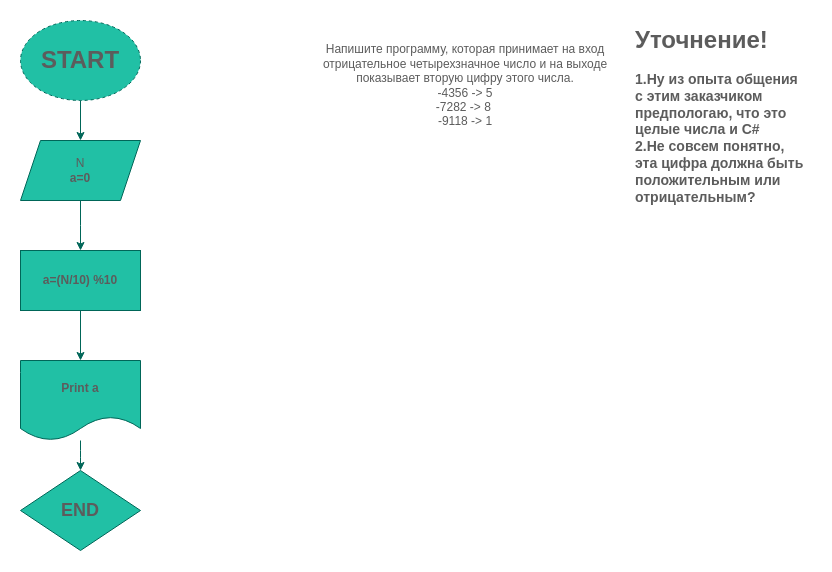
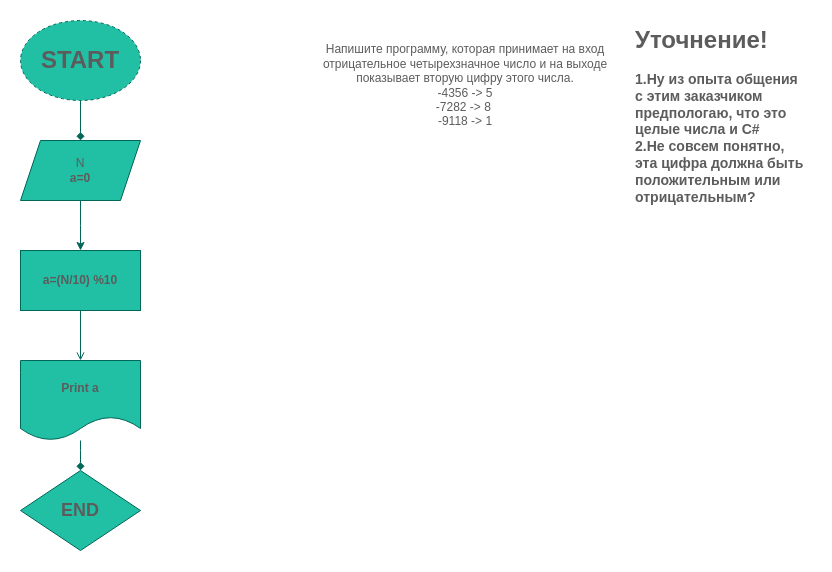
  <mxCell id="0" />
  <mxCell id="1" parent="0" />
- <mxCell id="2" value="" style="edgeStyle=orthogonalEdgeStyle;curved=0;rounded=1;sketch=0;orthogonalLoop=1;jettySize=auto;html=1;fontColor=#5C5C5C;strokeColor=#006658;fillColor=#21C0A5;" parent="1" source="3" target="7" edge="1"><mxGeometry relative="1" as="geometry" /></mxCell>
+ <mxCell id="2" value="" style="edgeStyle=orthogonalEdgeStyle;curved=0;rounded=1;sketch=0;orthogonalLoop=1;jettySize=auto;html=1;fontColor=#5C5C5C;strokeColor=#006658;fillColor=#21C0A5;endArrow=diamond;" parent="1" source="3" target="7" edge="1"><mxGeometry relative="1" as="geometry" /></mxCell>
  <mxCell id="3" value="&lt;h1&gt;START&lt;/h1&gt;" style="ellipse;whiteSpace=wrap;html=1;rounded=0;sketch=0;fontColor=#5C5C5C;strokeColor=#006658;fillColor=#21C0A5;dashed=1;" parent="1" vertex="1"><mxGeometry x="20" width="120" height="80" as="geometry" y="20" /></mxCell>
  <mxCell id="4" value="&lt;h1&gt;Уточнение!&lt;/h1&gt;&lt;h3&gt;1.Ну из опыта общения с этим заказчиком предпологаю, что это целые числа и C#&lt;br&gt;2.Не совсем понятно, этa цифра должна быть положительным или отрицательным?&lt;br&gt;&lt;br&gt;&lt;/h3&gt;" style="text;html=1;strokeColor=none;fillColor=none;spacing=5;spacingTop=-20;whiteSpace=wrap;overflow=hidden;rounded=0;sketch=0;fontColor=#5C5C5C;" parent="1" vertex="1"><mxGeometry x="630" width="180" height="280" as="geometry" y="20" /></mxCell>
  <mxCell id="5" value="&lt;div&gt;Напишите программу, которая принимает на вход отрицательное четырехзначное число и на выходе показывает вторую цифру этого числа.&lt;/div&gt;&lt;div&gt;-4356 -&amp;gt; 5&lt;/div&gt;&lt;div&gt;-7282 -&amp;gt; 8&amp;nbsp;&lt;/div&gt;&lt;div&gt;-9118 -&amp;gt; 1&lt;/div&gt;" style="text;html=1;strokeColor=none;fillColor=none;align=center;verticalAlign=middle;whiteSpace=wrap;rounded=0;sketch=0;fontColor=#5C5C5C;" parent="1" vertex="1"><mxGeometry x="310" width="310" height="130" as="geometry" y="20" /></mxCell>
  <mxCell id="6" value="" style="edgeStyle=orthogonalEdgeStyle;rounded=0;orthogonalLoop=1;jettySize=auto;html=1;strokeColor=#006658;fontColor=#5C5C5C;" edge="1" parent="1" source="7"><mxGeometry relative="1" as="geometry"><mxPoint x="80" y="250" as="targetPoint" /></mxGeometry></mxCell>
  <mxCell id="7" value="N&lt;br&gt;&lt;b&gt;a=0&lt;/b&gt;" style="shape=parallelogram;perimeter=parallelogramPerimeter;whiteSpace=wrap;html=1;fixedSize=1;rounded=0;sketch=0;fontColor=#5C5C5C;strokeColor=#006658;fillColor=#21C0A5;" parent="1" vertex="1"><mxGeometry x="20" y="140" width="120" height="60" as="geometry" /></mxCell>
- <mxCell id="8" value="" style="edgeStyle=orthogonalEdgeStyle;curved=0;rounded=1;sketch=0;orthogonalLoop=1;jettySize=auto;html=1;fontColor=#5C5C5C;strokeColor=#006658;fillColor=#21C0A5;" edge="1" parent="1" source="9" target="11"><mxGeometry relative="1" as="geometry" /></mxCell>
+ <mxCell id="8" value="" style="edgeStyle=orthogonalEdgeStyle;curved=0;rounded=1;sketch=0;orthogonalLoop=1;jettySize=auto;html=1;fontColor=#5C5C5C;strokeColor=#006658;fillColor=#21C0A5;endArrow=open;" edge="1" parent="1" source="9" target="11"><mxGeometry relative="1" as="geometry" /></mxCell>
  <mxCell id="9" value="&lt;b&gt;a=(N/10) %10&lt;/b&gt;" style="rounded=0;whiteSpace=wrap;html=1;fillColor=#21C0A5;strokeColor=#006658;fontColor=#5C5C5C;" vertex="1" parent="1"><mxGeometry x="20" y="250" width="120" height="60" as="geometry" /></mxCell>
- <mxCell id="10" value="" style="edgeStyle=orthogonalEdgeStyle;curved=0;rounded=1;sketch=0;orthogonalLoop=1;jettySize=auto;html=1;fontColor=#5C5C5C;strokeColor=#006658;fillColor=#21C0A5;" edge="1" parent="1" source="11" target="12"><mxGeometry relative="1" as="geometry" /></mxCell>
+ <mxCell id="10" value="" style="edgeStyle=orthogonalEdgeStyle;curved=0;rounded=1;sketch=0;orthogonalLoop=1;jettySize=auto;html=1;fontColor=#5C5C5C;strokeColor=#006658;fillColor=#21C0A5;endArrow=diamond;" edge="1" parent="1" source="11" target="12"><mxGeometry relative="1" as="geometry" /></mxCell>
  <mxCell id="11" value="&lt;b&gt;Print a&lt;/b&gt;" style="shape=document;whiteSpace=wrap;html=1;boundedLbl=1;rounded=0;sketch=0;fontColor=#5C5C5C;strokeColor=#006658;fillColor=#21C0A5;" vertex="1" parent="1"><mxGeometry x="20" y="360" width="120" height="80" as="geometry" /></mxCell>
  <mxCell id="12" value="&lt;h2&gt;END&lt;/h2&gt;" style="rhombus;whiteSpace=wrap;html=1;sketch=0;fontColor=#5C5C5C;strokeColor=#006658;fillColor=#21C0A5;" vertex="1" parent="1"><mxGeometry x="20" y="470" width="120" height="80" as="geometry" /></mxCell>
